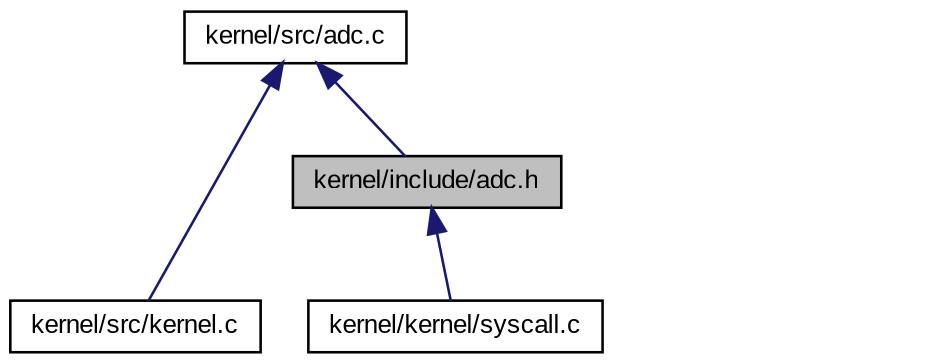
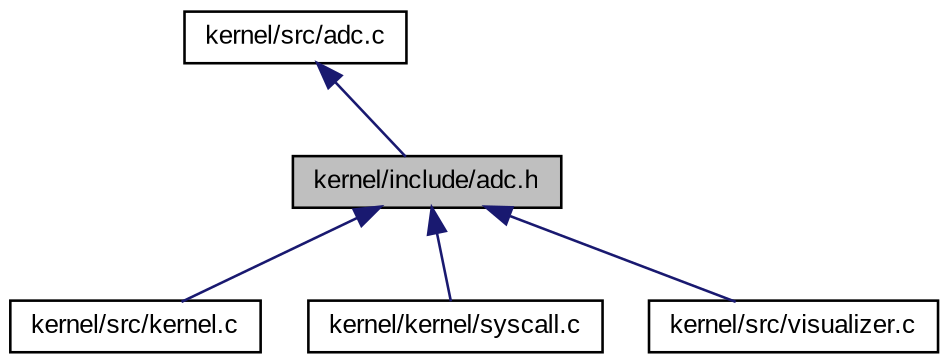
  digraph {
    fontname="Liberation Sans"
    node [color=black fillcolor=white fontname="Liberation Sans" fontsize=10 shape=record style=filled]
    edge [color=midnightblue dir=back fontname="Liberation Sans" fontsize=10 labelfontname=Helvetica labelfontsize=10 style=solid]
    n1 [fillcolor=grey75 fontcolor=black height=0.2 label="kernel/include/adc.h" width=0.4]
    n2 [height=0.2 label="kernel/src/kernel.c" width=0.4]
    n3 [height=0.2 label="kernel/kernel/syscall.c" width=0.4]
+   n4 [height=0.2 label="kernel/src/visualizer.c" width=0.4]
    n5 [height=0.2 label="kernel/src/adc.c" width=0.4]
-   n5 -> n2
+   n1 -> n2
    n1 -> n3
+   n1 -> n4
    n5 -> n1
  }
